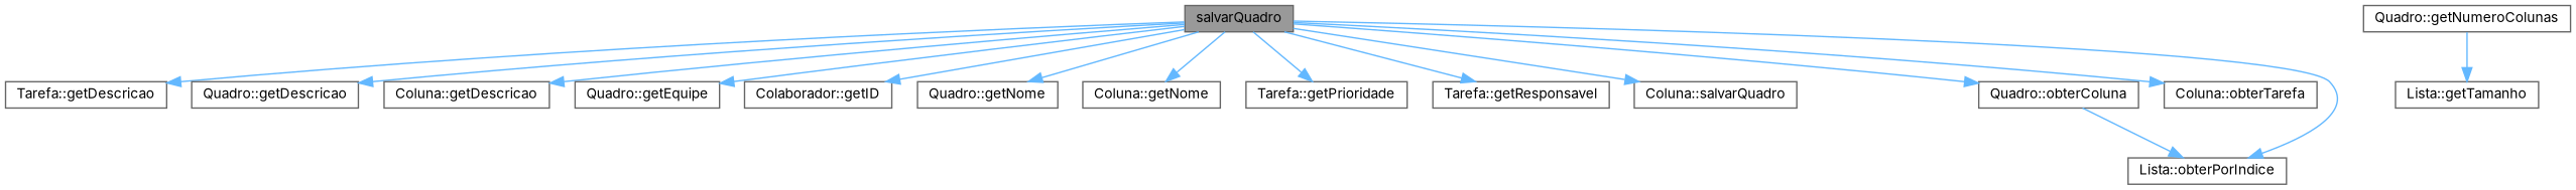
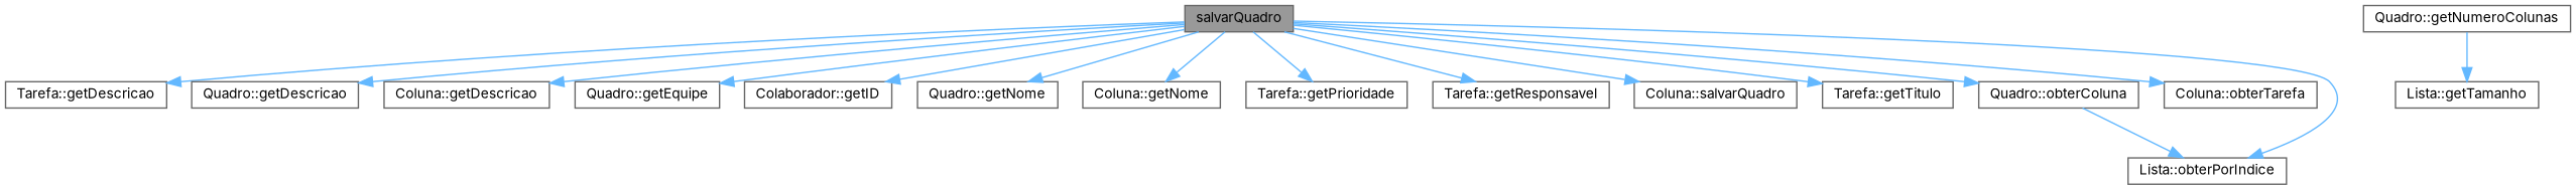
  digraph {
    fontname=Inter
    rankdir=TB
    node [color=grey40 fillcolor=white fontname=Inter fontsize=10 shape=box style=filled]
    edge [color=steelblue1 fontname=Inter fontsize=10 labelfontname=Helvetica labelfontsize=10 style=solid]
    n1 [color=gray40 fillcolor=grey60 fontcolor=black height=0.2 label=salvarQuadro width=0.4]
    n2 [height=0.2 label="Tarefa::getDescricao" width=0.4]
    n3 [height=0.2 label="Quadro::getDescricao" width=0.4]
    n4 [height=0.2 label="Coluna::getDescricao" width=0.4]
    n5 [height=0.2 label="Quadro::getEquipe" width=0.4]
    n6 [height=0.2 label="Colaborador::getID" width=0.4]
    n7 [height=0.2 label="Quadro::getNome" width=0.4]
    n8 [height=0.2 label="Coluna::getNome" width=0.4]
    n9 [height=0.2 label="Tarefa::getPrioridade" width=0.4]
    n10 [height=0.2 label="Tarefa::getResponsavel" width=0.4]
    n11 [height=0.2 label="Coluna::salvarQuadro" width=0.4]
+   n12 [height=0.2 label="Tarefa::getTitulo" width=0.4]
    n13 [height=0.2 label="Quadro::obterColuna" width=0.4]
    n14 [height=0.2 label="Coluna::obterTarefa" width=0.4]
    n15 [height=0.2 label="Lista::obterPorIndice" width=0.4]
    n16 [height=0.2 label="Quadro::getNumeroColunas" width=0.4]
    n17 [height=0.2 label="Lista::getTamanho" width=0.4]
    n1 -> n2
    n1 -> n3
    n1 -> n4
    n1 -> n5
    n1 -> n6
    n1 -> n7
    n1 -> n8
    n1 -> n9
    n1 -> n10
    n1 -> n11
+   n1 -> n12
    n1 -> n13
    n1 -> n14
    n1 -> n15
    n13 -> n15
    n16 -> n17
  }
